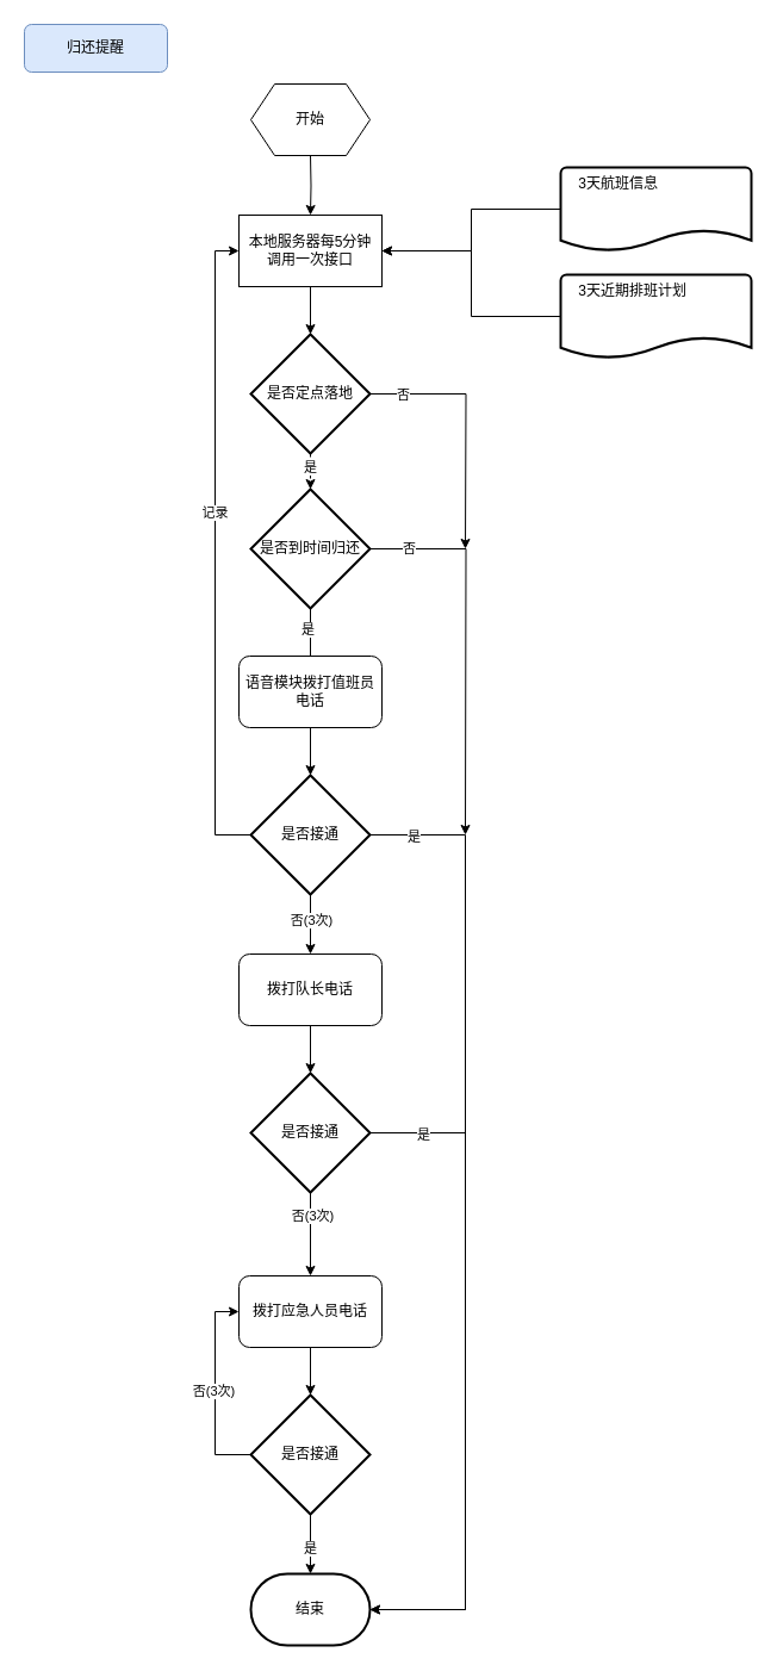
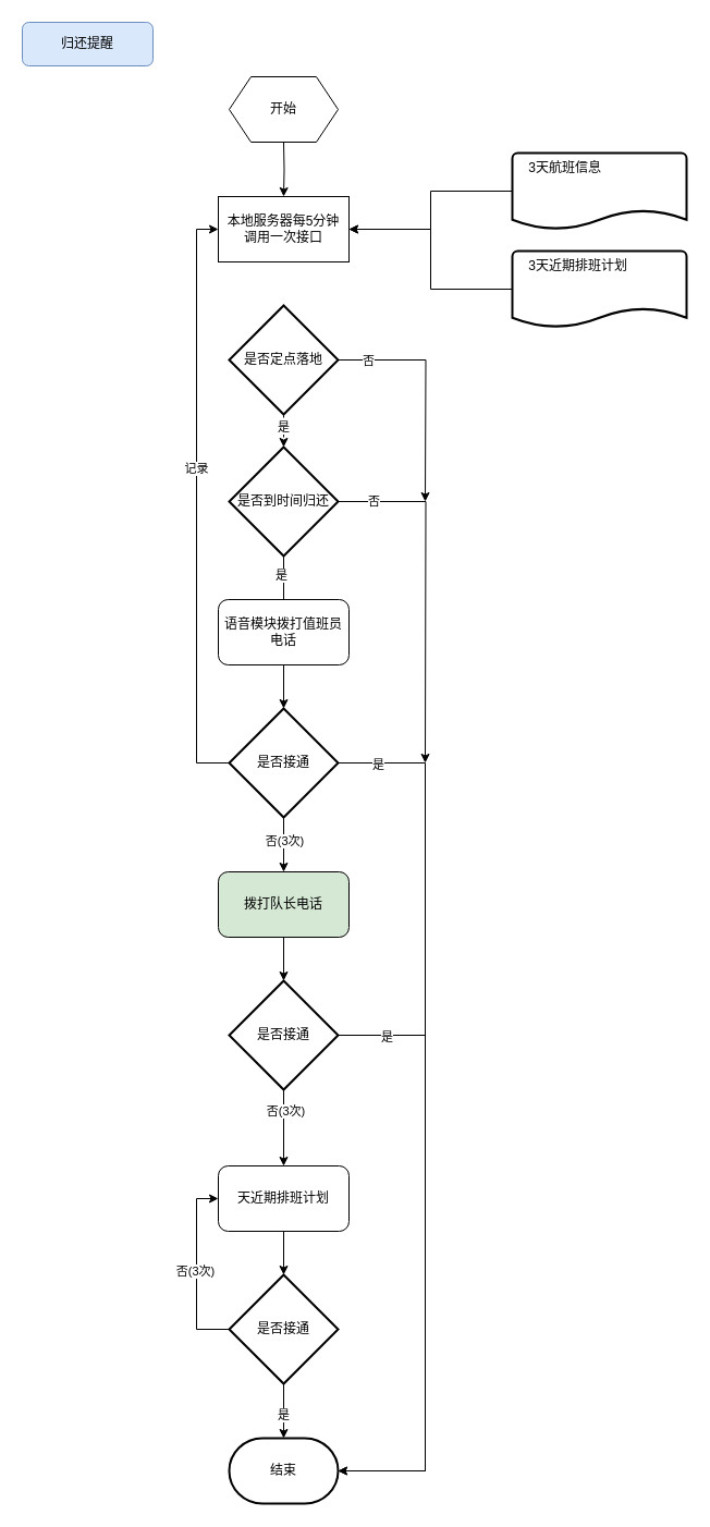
  <mxCell id="0" />
  <mxCell id="1" parent="0" />
  <mxCell id="2" style="edgeStyle=orthogonalEdgeStyle;rounded=0;orthogonalLoop=1;jettySize=auto;html=1;" edge="1" parent="1" target="5"><mxGeometry relative="1" as="geometry"><mxPoint x="260" y="130" as="sourcePoint" /></mxGeometry></mxCell>
  <mxCell id="3" value="归还提醒" style="rounded=1;whiteSpace=wrap;html=1;fontSize=12;glass=0;strokeWidth=1;shadow=0;fillColor=#dae8fc;strokeColor=#6c8ebf;" vertex="1" parent="1"><mxGeometry y="20" width="120" height="40" as="geometry" x="20" /></mxCell>
- <mxCell id="4" value="" style="edgeStyle=orthogonalEdgeStyle;rounded=0;orthogonalLoop=1;jettySize=auto;html=1;" edge="1" parent="1" source="5" target="12"><mxGeometry relative="1" as="geometry" /></mxCell>
  <mxCell id="5" value="本地服务器每5分钟&lt;br&gt;调用一次接口" style="whiteSpace=wrap;html=1;rounded=0;" vertex="1" parent="1"><mxGeometry x="200" y="180" width="120" height="60" as="geometry" /></mxCell>
  <mxCell id="6" style="edgeStyle=orthogonalEdgeStyle;rounded=0;orthogonalLoop=1;jettySize=auto;html=1;entryX=1;entryY=0.5;entryDx=0;entryDy=0;" edge="1" parent="1" source="7" target="5"><mxGeometry relative="1" as="geometry" /></mxCell>
  <mxCell id="7" value="    3天航班信息&#10;&#10;&#10;" style="strokeWidth=2;shape=mxgraph.flowchart.document2;size=0.25;align=left;whiteSpace=wrap;labelBackgroundColor=none;labelBorderColor=none;verticalAlign=top;" vertex="1" parent="1"><mxGeometry x="470" y="140" width="160" height="70" as="geometry" /></mxCell>
  <mxCell id="8" value="" style="edgeStyle=orthogonalEdgeStyle;rounded=0;orthogonalLoop=1;jettySize=auto;html=1;" edge="1" parent="1" source="9" target="17"><mxGeometry relative="1" as="geometry" /></mxCell>
  <mxCell id="9" value="语音模块拨打值班员电话" style="rounded=1;whiteSpace=wrap;html=1;" vertex="1" parent="1"><mxGeometry x="200" y="550" width="120" height="60" as="geometry" /></mxCell>
  <mxCell id="10" style="edgeStyle=orthogonalEdgeStyle;rounded=0;orthogonalLoop=1;jettySize=auto;html=1;strokeColor=default;startArrow=none;startFill=0;" edge="1" parent="1" source="12"><mxGeometry relative="1" as="geometry"><mxPoint x="390" y="460" as="targetPoint" /></mxGeometry></mxCell>
  <mxCell id="11" value="否" style="edgeLabel;html=1;align=center;verticalAlign=middle;resizable=0;points=[];" vertex="1" connectable="0" parent="10"><mxGeometry x="-0.746" relative="1" as="geometry"><mxPoint as="offset" /></mxGeometry></mxCell>
  <mxCell id="12" value="是否定点落地" style="strokeWidth=2;html=1;shape=mxgraph.flowchart.decision;whiteSpace=wrap;" vertex="1" parent="1"><mxGeometry x="210" y="280" width="100" height="100" as="geometry" /></mxCell>
  <mxCell id="13" style="edgeStyle=orthogonalEdgeStyle;rounded=0;orthogonalLoop=1;jettySize=auto;html=1;entryX=0;entryY=0.5;entryDx=0;entryDy=0;" edge="1" parent="1" source="17" target="5"><mxGeometry relative="1" as="geometry"><Array as="points"><mxPoint x="180" y="700" /><mxPoint x="180" y="210" /></Array></mxGeometry></mxCell>
  <mxCell id="14" value="记录" style="edgeLabel;html=1;align=center;verticalAlign=middle;resizable=0;points=[];" vertex="1" connectable="0" parent="13"><mxGeometry x="0.114" y="1" relative="1" as="geometry"><mxPoint as="offset" /></mxGeometry></mxCell>
  <mxCell id="15" value="" style="edgeStyle=orthogonalEdgeStyle;rounded=0;orthogonalLoop=1;jettySize=auto;html=1;" edge="1" parent="1" source="17" target="19"><mxGeometry relative="1" as="geometry" /></mxCell>
  <mxCell id="16" value="否(3次)" style="edgeLabel;html=1;align=center;verticalAlign=middle;resizable=0;points=[];" vertex="1" connectable="0" parent="15"><mxGeometry x="-0.16" relative="1" as="geometry"><mxPoint as="offset" /></mxGeometry></mxCell>
  <mxCell id="17" value="是否接通" style="strokeWidth=2;html=1;shape=mxgraph.flowchart.decision;whiteSpace=wrap;" vertex="1" parent="1"><mxGeometry x="210" y="650" width="100" height="100" as="geometry" /></mxCell>
  <mxCell id="18" value="" style="edgeStyle=orthogonalEdgeStyle;rounded=0;orthogonalLoop=1;jettySize=auto;html=1;" edge="1" parent="1" source="19" target="24"><mxGeometry relative="1" as="geometry" /></mxCell>
- <mxCell id="19" value="拨打队长电话" style="rounded=1;whiteSpace=wrap;html=1;" vertex="1" parent="1"><mxGeometry x="200" y="800" width="120" height="60" as="geometry" /></mxCell>
+ <mxCell id="19" value="拨打队长电话" style="rounded=1;whiteSpace=wrap;html=1;fillColor=#d5e8d4;" vertex="1" parent="1"><mxGeometry x="200" y="800" width="120" height="60" as="geometry" /></mxCell>
  <mxCell id="20" value="" style="edgeStyle=orthogonalEdgeStyle;rounded=0;orthogonalLoop=1;jettySize=auto;html=1;" edge="1" parent="1" source="24" target="26"><mxGeometry relative="1" as="geometry" /></mxCell>
  <mxCell id="21" value="否(3次)" style="edgeLabel;html=1;align=center;verticalAlign=middle;resizable=0;points=[];" vertex="1" connectable="0" parent="20"><mxGeometry x="-0.45" y="1" relative="1" as="geometry"><mxPoint as="offset" /></mxGeometry></mxCell>
  <mxCell id="22" style="edgeStyle=orthogonalEdgeStyle;rounded=0;orthogonalLoop=1;jettySize=auto;html=1;entryX=1;entryY=0.5;entryDx=0;entryDy=0;entryPerimeter=0;" edge="1" parent="1" source="24" target="32"><mxGeometry relative="1" as="geometry"><mxPoint x="390" y="1230" as="targetPoint" /><Array as="points"><mxPoint x="390" y="950" /><mxPoint x="390" y="1350" /></Array></mxGeometry></mxCell>
  <mxCell id="23" value="是" style="edgeLabel;html=1;align=center;verticalAlign=middle;resizable=0;points=[];" vertex="1" connectable="0" parent="22"><mxGeometry x="-0.844" y="-1" relative="1" as="geometry"><mxPoint as="offset" /></mxGeometry></mxCell>
  <mxCell id="24" value="是否接通" style="strokeWidth=2;html=1;shape=mxgraph.flowchart.decision;whiteSpace=wrap;" vertex="1" parent="1"><mxGeometry x="210" y="900" width="100" height="100" as="geometry" /></mxCell>
  <mxCell id="25" value="" style="edgeStyle=orthogonalEdgeStyle;rounded=0;orthogonalLoop=1;jettySize=auto;html=1;" edge="1" parent="1" source="26" target="31"><mxGeometry relative="1" as="geometry" /></mxCell>
- <mxCell id="26" value="拨打应急人员电话" style="rounded=1;whiteSpace=wrap;html=1;" vertex="1" parent="1"><mxGeometry x="200" y="1070" width="120" height="60" as="geometry" /></mxCell>
+ <mxCell id="26" value="天近期排班计划" style="rounded=1;whiteSpace=wrap;html=1;" vertex="1" parent="1"><mxGeometry x="200" y="1070" width="120" height="60" as="geometry" /></mxCell>
  <mxCell id="27" style="edgeStyle=orthogonalEdgeStyle;rounded=0;orthogonalLoop=1;jettySize=auto;html=1;entryX=0;entryY=0.5;entryDx=0;entryDy=0;exitX=0;exitY=0.5;exitDx=0;exitDy=0;exitPerimeter=0;" edge="1" parent="1" source="31" target="26"><mxGeometry relative="1" as="geometry"><mxPoint x="200" y="1220" as="sourcePoint" /></mxGeometry></mxCell>
  <mxCell id="28" value="否(3次)" style="edgeLabel;html=1;align=center;verticalAlign=middle;resizable=0;points=[];" vertex="1" connectable="0" parent="27"><mxGeometry x="-0.012" y="2" relative="1" as="geometry"><mxPoint as="offset" /></mxGeometry></mxCell>
  <mxCell id="29" value="" style="edgeStyle=orthogonalEdgeStyle;rounded=0;orthogonalLoop=1;jettySize=auto;html=1;" edge="1" parent="1" source="31" target="32"><mxGeometry relative="1" as="geometry" /></mxCell>
  <mxCell id="30" value="是" style="edgeLabel;html=1;align=center;verticalAlign=middle;resizable=0;points=[];" vertex="1" connectable="0" parent="29"><mxGeometry x="0.12" y="-1" relative="1" as="geometry"><mxPoint as="offset" /></mxGeometry></mxCell>
  <mxCell id="31" value="是否接通" style="strokeWidth=2;html=1;shape=mxgraph.flowchart.decision;whiteSpace=wrap;" vertex="1" parent="1"><mxGeometry x="210" y="1170" width="100" height="100" as="geometry" /></mxCell>
  <mxCell id="32" value="结束" style="strokeWidth=2;html=1;shape=mxgraph.flowchart.terminator;whiteSpace=wrap;" vertex="1" parent="1"><mxGeometry x="210" y="1320" width="100" height="60" as="geometry" /></mxCell>
  <mxCell id="33" style="edgeStyle=orthogonalEdgeStyle;rounded=0;orthogonalLoop=1;jettySize=auto;html=1;entryX=1;entryY=0.5;entryDx=0;entryDy=0;entryPerimeter=0;" edge="1" parent="1" source="17" target="32"><mxGeometry relative="1" as="geometry"><Array as="points"><mxPoint x="390" y="700" /><mxPoint x="390" y="1350" /></Array></mxGeometry></mxCell>
  <mxCell id="34" value="是" style="edgeLabel;html=1;align=center;verticalAlign=middle;resizable=0;points=[];" vertex="1" connectable="0" parent="33"><mxGeometry x="-0.912" y="-1" relative="1" as="geometry"><mxPoint as="offset" /></mxGeometry></mxCell>
  <mxCell id="35" style="edgeStyle=orthogonalEdgeStyle;rounded=0;orthogonalLoop=1;jettySize=auto;html=1;entryX=1;entryY=0.5;entryDx=0;entryDy=0;" edge="1" parent="1" source="36" target="5"><mxGeometry relative="1" as="geometry" /></mxCell>
  <mxCell id="36" value="&lt;span style=&quot;&quot;&gt;&lt;span style=&quot;&quot;&gt;&amp;nbsp;&amp;nbsp;&amp;nbsp;&amp;nbsp;&lt;/span&gt;&lt;/span&gt;3天近期排班计划&lt;br&gt;" style="strokeWidth=2;html=1;shape=mxgraph.flowchart.document2;whiteSpace=wrap;size=0.25;verticalAlign=top;align=left;" vertex="1" parent="1"><mxGeometry x="470" y="230" width="160" height="70" as="geometry" /></mxCell>
  <mxCell id="37" value="" style="edgeStyle=orthogonalEdgeStyle;rounded=0;orthogonalLoop=1;jettySize=auto;html=1;endArrow=none;" edge="1" parent="1" source="41" target="9"><mxGeometry relative="1" as="geometry" /></mxCell>
  <mxCell id="38" value="是" style="edgeLabel;html=1;align=center;verticalAlign=middle;resizable=0;points=[];" vertex="1" connectable="0" parent="37"><mxGeometry x="-0.15" y="-3" relative="1" as="geometry"><mxPoint as="offset" /></mxGeometry></mxCell>
  <mxCell id="39" style="rounded=0;orthogonalLoop=1;jettySize=auto;html=1;edgeStyle=orthogonalEdgeStyle;" edge="1" parent="1" source="41"><mxGeometry relative="1" as="geometry"><mxPoint x="390" y="700" as="targetPoint" /></mxGeometry></mxCell>
  <mxCell id="40" value="否" style="edgeLabel;html=1;align=center;verticalAlign=middle;resizable=0;points=[];" vertex="1" connectable="0" parent="39"><mxGeometry x="-0.8" y="1" relative="1" as="geometry"><mxPoint as="offset" /></mxGeometry></mxCell>
  <mxCell id="41" value="是否到时间归还" style="strokeWidth=2;html=1;shape=mxgraph.flowchart.decision;whiteSpace=wrap;" vertex="1" parent="1"><mxGeometry x="210" y="410" width="100" height="100" as="geometry" /></mxCell>
  <mxCell id="42" style="edgeStyle=orthogonalEdgeStyle;rounded=0;orthogonalLoop=1;jettySize=auto;html=1;exitX=0.5;exitY=1;exitDx=0;exitDy=0;exitPerimeter=0;entryX=0.5;entryY=0;entryDx=0;entryDy=0;entryPerimeter=0;dashed=1;" edge="1" parent="1" source="12" target="41"><mxGeometry relative="1" as="geometry" /></mxCell>
  <mxCell id="43" value="是" style="edgeLabel;html=1;align=center;verticalAlign=middle;resizable=0;points=[];" vertex="1" connectable="0" parent="42"><mxGeometry x="-0.25" y="-1" relative="1" as="geometry"><mxPoint as="offset" /></mxGeometry></mxCell>
  <mxCell id="44" value="开始" style="shape=hexagon;perimeter=hexagonPerimeter2;whiteSpace=wrap;html=1;fixedSize=1;" vertex="1" parent="1"><mxGeometry x="210" y="70" width="100" height="60" as="geometry" /></mxCell>
